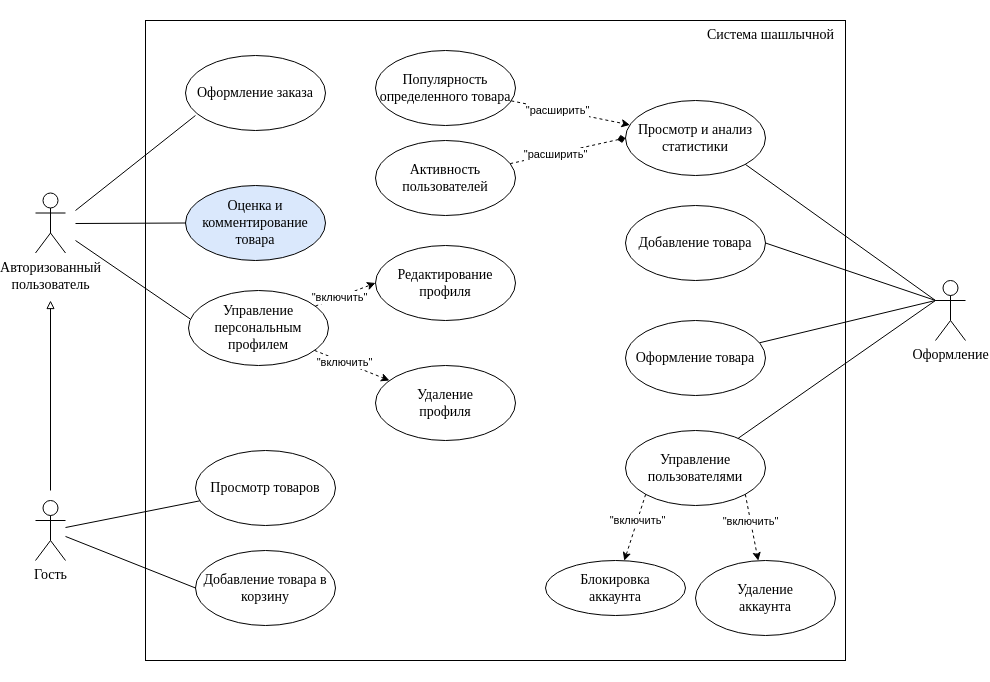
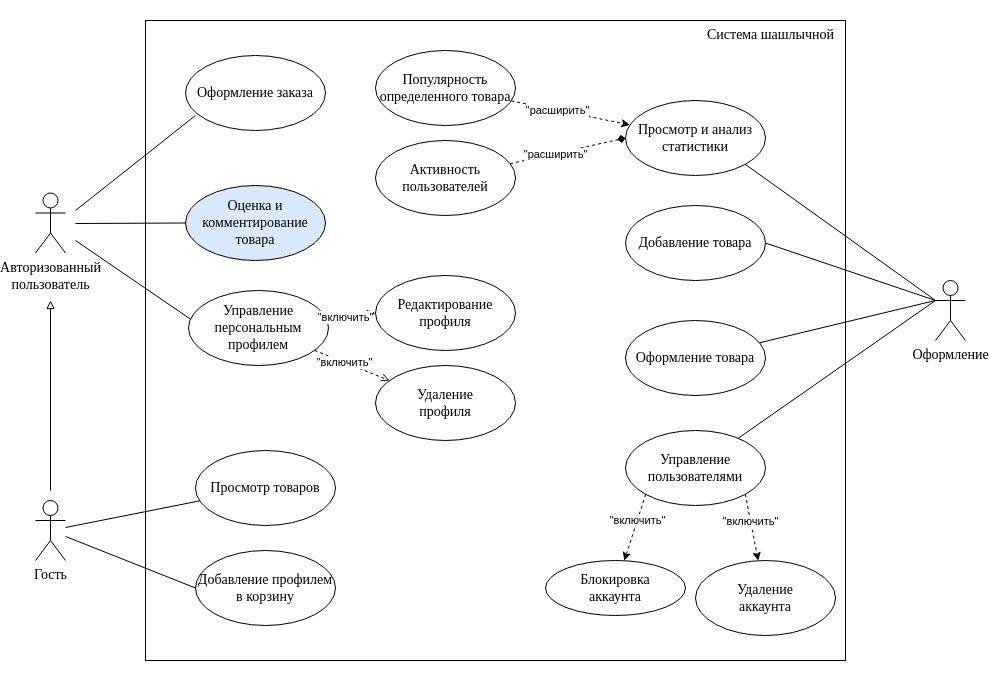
  <mxCell id="0" />
  <mxCell id="1" parent="0" />
  <mxCell id="2" value="Гость" style="shape=umlActor;verticalLabelPosition=bottom;verticalAlign=top;html=1;outlineConnect=0;fontSize=14;fontFamily=Times New Roman;" parent="1" vertex="1"><mxGeometry x="20" y="500" width="30" height="60" as="geometry" /></mxCell>
  <mxCell id="3" value="Авторизованный &lt;br style=&quot;font-size: 14px;&quot;&gt;пользователь" style="shape=umlActor;verticalLabelPosition=bottom;verticalAlign=top;html=1;outlineConnect=0;fontSize=14;fontFamily=Times New Roman;" parent="1" vertex="1"><mxGeometry x="20" y="192.5" width="30" height="60" as="geometry" /></mxCell>
  <mxCell id="4" value="" style="rounded=0;whiteSpace=wrap;html=1;fontSize=14;fontFamily=Times New Roman;" parent="1" vertex="1"><mxGeometry x="130" y="20" width="700" height="640" as="geometry" /></mxCell>
  <mxCell id="5" value="Просмотр товаров" style="ellipse;whiteSpace=wrap;html=1;fontSize=14;fontFamily=Times New Roman;" parent="1" vertex="1"><mxGeometry x="180" y="450" width="140" height="75" as="geometry" /></mxCell>
- <mxCell id="6" value="Добавление товара в корзину" style="ellipse;whiteSpace=wrap;html=1;fontSize=14;fontFamily=Times New Roman;" parent="1" vertex="1"><mxGeometry x="180" y="550" width="140" height="75" as="geometry" /></mxCell>
+ <mxCell id="6" value="Добавление профилем в корзину" style="ellipse;whiteSpace=wrap;html=1;fontSize=14;fontFamily=Times New Roman;" parent="1" vertex="1"><mxGeometry x="180" y="550" width="140" height="75" as="geometry" /></mxCell>
  <mxCell id="7" value="Оформление заказа" style="ellipse;whiteSpace=wrap;html=1;fontSize=14;fontFamily=Times New Roman;" parent="1" vertex="1"><mxGeometry x="170" y="55" width="140" height="75" as="geometry" /></mxCell>
  <mxCell id="8" value="Оценка и комментирование товара" style="ellipse;whiteSpace=wrap;html=1;fontSize=14;fontFamily=Times New Roman;fillColor=#dae8fc;" parent="1" vertex="1"><mxGeometry x="170" y="185" width="140" height="75" as="geometry" /></mxCell>
  <mxCell id="9" value="Управление персональным профилем" style="ellipse;whiteSpace=wrap;html=1;fontSize=14;fontFamily=Times New Roman;" parent="1" vertex="1"><mxGeometry x="173" y="290" width="140" height="75" as="geometry" /></mxCell>
  <mxCell id="10" value="Управление пользователями" style="ellipse;whiteSpace=wrap;html=1;fontSize=14;fontFamily=Times New Roman;" parent="1" vertex="1"><mxGeometry x="610" y="430" width="140" height="75" as="geometry" /></mxCell>
  <mxCell id="11" value="Просмотр и анализ статистики" style="ellipse;whiteSpace=wrap;html=1;fontSize=14;fontFamily=Times New Roman;" parent="1" vertex="1"><mxGeometry x="610" y="100" width="140" height="75" as="geometry" /></mxCell>
  <mxCell id="12" value="" style="endArrow=none;html=1;rounded=0;entryX=0;entryY=0.5;entryDx=0;entryDy=0;fontSize=14;fontFamily=Times New Roman;" parent="1" source="2" target="6" edge="1"><mxGeometry width="50" height="50" relative="1" as="geometry"><mxPoint x="100" y="630" as="sourcePoint" /><mxPoint x="150" y="580" as="targetPoint" /></mxGeometry></mxCell>
  <mxCell id="13" value="" style="endArrow=none;html=1;rounded=0;fontSize=14;fontFamily=Times New Roman;" parent="1" source="2" target="5" edge="1"><mxGeometry width="50" height="50" relative="1" as="geometry"><mxPoint x="60" y="546" as="sourcePoint" /><mxPoint x="180" y="598" as="targetPoint" /></mxGeometry></mxCell>
  <mxCell id="14" value="" style="endArrow=block;html=1;rounded=0;endFill=0;fontSize=14;fontFamily=Times New Roman;" parent="1" edge="1"><mxGeometry width="50" height="50" relative="1" as="geometry"><mxPoint x="35" y="490" as="sourcePoint" /><mxPoint x="35" y="300" as="targetPoint" /></mxGeometry></mxCell>
  <mxCell id="15" value="Система шашлычной" style="text;html=1;align=center;verticalAlign=middle;resizable=0;points=[];autosize=1;strokeColor=none;fillColor=none;fontSize=14;fontFamily=Times New Roman;" parent="1" vertex="1"><mxGeometry x="680" y="20" width="150" height="30" as="geometry" /></mxCell>
- <mxCell id="16" value="Редактирование&lt;br&gt;профиля" style="ellipse;whiteSpace=wrap;html=1;fontSize=14;fontFamily=Times New Roman;" parent="1" vertex="1"><mxGeometry x="360" y="245" width="140" height="75" as="geometry" /></mxCell>
+ <mxCell id="16" value="Редактирование&lt;br&gt;профиля" style="ellipse;whiteSpace=wrap;html=1;fontSize=14;fontFamily=Times New Roman;" parent="1" vertex="1"><mxGeometry x="360" y="275" width="140" height="75" as="geometry" /></mxCell>
  <mxCell id="17" value="Удаление&lt;br&gt;профиля" style="ellipse;whiteSpace=wrap;html=1;fontSize=14;fontFamily=Times New Roman;" parent="1" vertex="1"><mxGeometry x="360" y="365" width="140" height="75" as="geometry" /></mxCell>
  <mxCell id="18" value="" style="endArrow=classic;html=1;rounded=0;dashed=1;entryX=0;entryY=0.5;entryDx=0;entryDy=0;" parent="1" source="9" target="16" edge="1"><mxGeometry width="50" height="50" relative="1" as="geometry"><mxPoint x="711" y="-109" as="sourcePoint" /><mxPoint x="638" y="-197" as="targetPoint" /><Array as="points" /></mxGeometry></mxCell>
  <mxCell id="19" value="&quot;включить&quot;" style="edgeLabel;html=1;align=center;verticalAlign=middle;resizable=0;points=[];" parent="18" vertex="1" connectable="0"><mxGeometry x="-0.216" relative="1" as="geometry"><mxPoint as="offset" /></mxGeometry></mxCell>
- <mxCell id="20" value="" style="endArrow=classic;html=1;rounded=0;dashed=1;" parent="1" source="9" target="17" edge="1"><mxGeometry width="50" height="50" relative="1" as="geometry"><mxPoint x="304" y="312" as="sourcePoint" /><mxPoint x="390" y="268" as="targetPoint" /><Array as="points" /></mxGeometry></mxCell>
+ <mxCell id="20" value="" style="endArrow=open;html=1;rounded=0;dashed=1;" parent="1" source="9" target="17" edge="1"><mxGeometry width="50" height="50" relative="1" as="geometry"><mxPoint x="304" y="312" as="sourcePoint" /><mxPoint x="390" y="268" as="targetPoint" /><Array as="points" /></mxGeometry></mxCell>
  <mxCell id="21" value="&quot;включить&quot;" style="edgeLabel;html=1;align=center;verticalAlign=middle;resizable=0;points=[];" parent="20" vertex="1" connectable="0"><mxGeometry x="-0.216" relative="1" as="geometry"><mxPoint as="offset" /></mxGeometry></mxCell>
  <mxCell id="22" value="" style="endArrow=none;html=1;rounded=0;fontSize=14;fontFamily=Times New Roman;entryX=0.011;entryY=0.378;entryDx=0;entryDy=0;entryPerimeter=0;" parent="1" target="9" edge="1"><mxGeometry width="50" height="50" relative="1" as="geometry"><mxPoint x="60" y="240" as="sourcePoint" /><mxPoint x="194" y="510" as="targetPoint" /></mxGeometry></mxCell>
  <mxCell id="23" value="" style="endArrow=none;html=1;rounded=0;fontSize=14;fontFamily=Times New Roman;" parent="1" target="8" edge="1"><mxGeometry width="50" height="50" relative="1" as="geometry"><mxPoint x="60" y="223" as="sourcePoint" /><mxPoint x="185" y="328" as="targetPoint" /></mxGeometry></mxCell>
  <mxCell id="24" value="" style="endArrow=none;html=1;rounded=0;fontSize=14;fontFamily=Times New Roman;entryX=0.071;entryY=0.8;entryDx=0;entryDy=0;entryPerimeter=0;" parent="1" target="7" edge="1"><mxGeometry width="50" height="50" relative="1" as="geometry"><mxPoint x="60" y="210" as="sourcePoint" /><mxPoint x="170" y="240" as="targetPoint" /></mxGeometry></mxCell>
  <mxCell id="25" value="Оформление" style="shape=umlActor;verticalLabelPosition=bottom;verticalAlign=top;html=1;outlineConnect=0;fontSize=14;fontFamily=Times New Roman;" parent="1" vertex="1"><mxGeometry x="920" y="280" width="30" height="60" as="geometry" /></mxCell>
  <mxCell id="26" value="Блокировка&lt;br&gt;аккаунта" style="ellipse;whiteSpace=wrap;html=1;fontSize=14;fontFamily=Times New Roman;" parent="1" vertex="1"><mxGeometry x="530" y="560" width="140" height="55" as="geometry" /></mxCell>
  <mxCell id="27" value="Удаление&lt;br&gt;аккаунта" style="ellipse;whiteSpace=wrap;html=1;fontSize=14;fontFamily=Times New Roman;" parent="1" vertex="1"><mxGeometry x="680" y="560" width="140" height="75" as="geometry" /></mxCell>
  <mxCell id="28" value="" style="endArrow=classic;html=1;rounded=0;dashed=1;exitX=1;exitY=1;exitDx=0;exitDy=0;" parent="1" source="10" target="27" edge="1"><mxGeometry width="50" height="50" relative="1" as="geometry"><mxPoint x="317" y="352" as="sourcePoint" /><mxPoint x="395" y="370" as="targetPoint" /><Array as="points" /></mxGeometry></mxCell>
  <mxCell id="29" value="&quot;включить&quot;" style="edgeLabel;html=1;align=center;verticalAlign=middle;resizable=0;points=[];" parent="28" vertex="1" connectable="0"><mxGeometry x="-0.216" relative="1" as="geometry"><mxPoint as="offset" /></mxGeometry></mxCell>
  <mxCell id="30" value="" style="endArrow=classic;html=1;rounded=0;dashed=1;exitX=0;exitY=1;exitDx=0;exitDy=0;" parent="1" source="10" target="26" edge="1"><mxGeometry width="50" height="50" relative="1" as="geometry"><mxPoint x="627" y="485" as="sourcePoint" /><mxPoint x="544" y="565" as="targetPoint" /><Array as="points" /></mxGeometry></mxCell>
  <mxCell id="31" value="&quot;включить&quot;" style="edgeLabel;html=1;align=center;verticalAlign=middle;resizable=0;points=[];" parent="30" vertex="1" connectable="0"><mxGeometry x="-0.216" relative="1" as="geometry"><mxPoint as="offset" /></mxGeometry></mxCell>
  <mxCell id="32" value="Оформление товара" style="ellipse;whiteSpace=wrap;html=1;fontSize=14;fontFamily=Times New Roman;" parent="1" vertex="1"><mxGeometry x="610" y="320" width="140" height="75" as="geometry" /></mxCell>
  <mxCell id="33" value="Популярность определенного товара" style="ellipse;whiteSpace=wrap;html=1;fontSize=14;fontFamily=Times New Roman;" parent="1" vertex="1"><mxGeometry x="360" y="50" width="140" height="75" as="geometry" /></mxCell>
  <mxCell id="34" value="Активность пользователей" style="ellipse;whiteSpace=wrap;html=1;fontSize=14;fontFamily=Times New Roman;" parent="1" vertex="1"><mxGeometry x="360" y="140" width="140" height="75" as="geometry" /></mxCell>
  <mxCell id="35" value="" style="endArrow=classic;html=1;rounded=0;dashed=1;" parent="1" source="33" target="11" edge="1"><mxGeometry width="50" height="50" relative="1" as="geometry"><mxPoint x="305" y="313" as="sourcePoint" /><mxPoint x="400" y="268" as="targetPoint" /><Array as="points" /></mxGeometry></mxCell>
  <mxCell id="36" value="&quot;расширить&quot;" style="edgeLabel;html=1;align=center;verticalAlign=middle;resizable=0;points=[];" parent="35" vertex="1" connectable="0"><mxGeometry x="-0.216" relative="1" as="geometry"><mxPoint as="offset" /></mxGeometry></mxCell>
  <mxCell id="37" value="" style="endArrow=diamond;html=1;rounded=0;dashed=1;entryX=0;entryY=0.5;entryDx=0;entryDy=0;" parent="1" source="34" target="11" edge="1"><mxGeometry width="50" height="50" relative="1" as="geometry"><mxPoint x="496" y="75" as="sourcePoint" /><mxPoint x="571" y="105" as="targetPoint" /><Array as="points" /></mxGeometry></mxCell>
  <mxCell id="38" value="&quot;расширить&quot;" style="edgeLabel;html=1;align=center;verticalAlign=middle;resizable=0;points=[];" parent="37" vertex="1" connectable="0"><mxGeometry x="-0.216" relative="1" as="geometry"><mxPoint as="offset" /></mxGeometry></mxCell>
  <mxCell id="39" value="" style="endArrow=none;html=1;rounded=0;fontSize=14;fontFamily=Times New Roman;entryX=1;entryY=1;entryDx=0;entryDy=0;exitX=0;exitY=0.333;exitDx=0;exitDy=0;exitPerimeter=0;" parent="1" source="25" target="11" edge="1"><mxGeometry width="50" height="50" relative="1" as="geometry"><mxPoint x="770" y="260" as="sourcePoint" /><mxPoint x="640" y="150.294" as="targetPoint" /></mxGeometry></mxCell>
  <mxCell id="40" value="" style="endArrow=none;html=1;rounded=0;fontSize=14;fontFamily=Times New Roman;exitX=0;exitY=0.333;exitDx=0;exitDy=0;exitPerimeter=0;" parent="1" source="25" target="32" edge="1"><mxGeometry width="50" height="50" relative="1" as="geometry"><mxPoint x="770" y="280" as="sourcePoint" /><mxPoint x="676" y="154" as="targetPoint" /></mxGeometry></mxCell>
  <mxCell id="41" value="" style="endArrow=none;html=1;rounded=0;fontSize=14;fontFamily=Times New Roman;exitX=0;exitY=0.333;exitDx=0;exitDy=0;exitPerimeter=0;" parent="1" source="25" target="10" edge="1"><mxGeometry width="50" height="50" relative="1" as="geometry"><mxPoint x="770" y="300" as="sourcePoint" /><mxPoint x="681" y="259" as="targetPoint" /></mxGeometry></mxCell>
  <mxCell id="42" value="Добавление товара" style="ellipse;whiteSpace=wrap;html=1;fontSize=14;fontFamily=Times New Roman;" parent="1" vertex="1"><mxGeometry x="610" y="205" width="140" height="75" as="geometry" /></mxCell>
  <mxCell id="43" value="" style="endArrow=none;html=1;rounded=0;entryX=1;entryY=0.5;entryDx=0;entryDy=0;exitX=0;exitY=0.333;exitDx=0;exitDy=0;exitPerimeter=0;" parent="1" source="25" target="42" edge="1"><mxGeometry width="50" height="50" relative="1" as="geometry"><mxPoint x="590" y="370" as="sourcePoint" /><mxPoint x="640" y="320" as="targetPoint" /></mxGeometry></mxCell>
